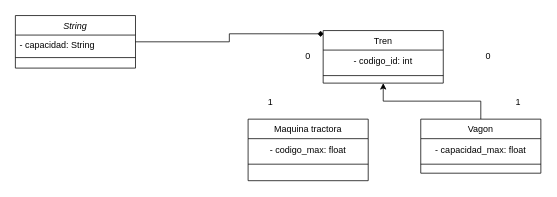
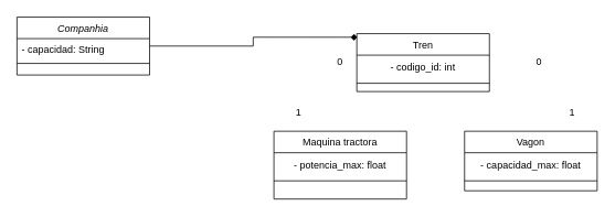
  <mxCell id="0" />
  <mxCell id="1" parent="0" />
  <mxCell id="2" style="edgeStyle=orthogonalEdgeStyle;rounded=0;orthogonalLoop=1;jettySize=auto;html=1;entryX=0.005;entryY=0.062;entryDx=0;entryDy=0;entryPerimeter=0;endArrow=diamond;" edge="1" parent="1" source="3" target="6"><mxGeometry relative="1" as="geometry" /></mxCell>
- <mxCell id="3" value="String" style="swimlane;fontStyle=2;align=center;verticalAlign=top;childLayout=stackLayout;horizontal=1;startSize=26;horizontalStack=0;resizeParent=1;resizeLast=0;collapsible=1;marginBottom=0;rounded=0;shadow=0;strokeWidth=1;" parent="1" vertex="1"><mxGeometry x="20" y="20" width="160" height="70" as="geometry"><mxRectangle x="230" y="140" width="160" height="26" as="alternateBounds" /></mxGeometry></mxCell>
+ <mxCell id="3" value="Companhia" style="swimlane;fontStyle=2;align=center;verticalAlign=top;childLayout=stackLayout;horizontal=1;startSize=26;horizontalStack=0;resizeParent=1;resizeLast=0;collapsible=1;marginBottom=0;rounded=0;shadow=0;strokeWidth=1;" parent="1" vertex="1"><mxGeometry x="20" y="20" width="160" height="70" as="geometry"><mxRectangle x="230" y="140" width="160" height="26" as="alternateBounds" /></mxGeometry></mxCell>
  <mxCell id="4" value="- capacidad: String" style="text;align=left;verticalAlign=top;spacingLeft=4;spacingRight=4;overflow=hidden;rotatable=0;points=[[0,0.5],[1,0.5]];portConstraint=eastwest;" parent="3" vertex="1"><mxGeometry y="26" width="160" height="26" as="geometry" /></mxCell>
  <mxCell id="5" value="" style="line;html=1;strokeWidth=1;align=left;verticalAlign=middle;spacingTop=-1;spacingLeft=3;spacingRight=3;rotatable=0;labelPosition=right;points=[];portConstraint=eastwest;" parent="3" vertex="1"><mxGeometry y="52" width="160" height="8" as="geometry" /></mxCell>
  <mxCell id="6" value="Tren" style="swimlane;fontStyle=0;align=center;verticalAlign=top;childLayout=stackLayout;horizontal=1;startSize=26;horizontalStack=0;resizeParent=1;resizeLast=0;collapsible=1;marginBottom=0;rounded=0;shadow=0;strokeWidth=1;" parent="1" vertex="1"><mxGeometry x="430" y="40" width="160" height="70" as="geometry"><mxRectangle x="450" y="40" width="160" height="26" as="alternateBounds" /></mxGeometry></mxCell>
  <mxCell id="7" value="- codigo_id: int" style="text;html=1;strokeColor=none;fillColor=none;align=center;verticalAlign=middle;whiteSpace=wrap;rounded=0;" vertex="1" parent="6"><mxGeometry y="26" width="160" height="30" as="geometry" /></mxCell>
  <mxCell id="8" value="" style="line;html=1;strokeWidth=1;align=left;verticalAlign=middle;spacingTop=-1;spacingLeft=3;spacingRight=3;rotatable=0;labelPosition=right;points=[];portConstraint=eastwest;" parent="6" vertex="1"><mxGeometry y="56" width="160" height="8" as="geometry" /></mxCell>
  <mxCell id="9" value="Maquina tractora" style="swimlane;fontStyle=0;align=center;verticalAlign=top;childLayout=stackLayout;horizontal=1;startSize=26;horizontalStack=0;resizeParent=1;resizeLast=0;collapsible=1;marginBottom=0;rounded=0;shadow=0;strokeWidth=1;" vertex="1" parent="1"><mxGeometry x="330" y="158" width="160" height="82" as="geometry"><mxRectangle x="350" y="158" width="160" height="26" as="alternateBounds" /></mxGeometry></mxCell>
- <mxCell id="10" value="- codigo_max: float" style="text;html=1;strokeColor=none;fillColor=none;align=center;verticalAlign=middle;whiteSpace=wrap;rounded=0;" vertex="1" parent="9"><mxGeometry y="26" width="160" height="30" as="geometry" /></mxCell>
+ <mxCell id="10" value="- potencia_max: float" style="text;html=1;strokeColor=none;fillColor=none;align=center;verticalAlign=middle;whiteSpace=wrap;rounded=0;" vertex="1" parent="9"><mxGeometry y="26" width="160" height="30" as="geometry" /></mxCell>
  <mxCell id="11" value="" style="line;html=1;strokeWidth=1;align=left;verticalAlign=middle;spacingTop=-1;spacingLeft=3;spacingRight=3;rotatable=0;labelPosition=right;points=[];portConstraint=eastwest;" vertex="1" parent="9"><mxGeometry y="56" width="160" height="8" as="geometry" /></mxCell>
- <mxCell id="12" style="edgeStyle=orthogonalEdgeStyle;rounded=0;orthogonalLoop=1;jettySize=auto;html=1;entryX=0.5;entryY=1;entryDx=0;entryDy=0;" edge="1" parent="1" source="13" target="6"><mxGeometry relative="1" as="geometry" /></mxCell>
  <mxCell id="13" value="Vagon" style="swimlane;fontStyle=0;align=center;verticalAlign=top;childLayout=stackLayout;horizontal=1;startSize=26;horizontalStack=0;resizeParent=1;resizeLast=0;collapsible=1;marginBottom=0;rounded=0;shadow=0;strokeWidth=1;" vertex="1" parent="1"><mxGeometry x="560" y="158" width="160" height="72" as="geometry"><mxRectangle x="580" y="158" width="160" height="26" as="alternateBounds" /></mxGeometry></mxCell>
  <mxCell id="14" value="- capacidad_max: float" style="text;html=1;strokeColor=none;fillColor=none;align=center;verticalAlign=middle;whiteSpace=wrap;rounded=0;" vertex="1" parent="13"><mxGeometry y="26" width="160" height="30" as="geometry" /></mxCell>
  <mxCell id="15" value="" style="line;html=1;strokeWidth=1;align=left;verticalAlign=middle;spacingTop=-1;spacingLeft=3;spacingRight=3;rotatable=0;labelPosition=right;points=[];portConstraint=eastwest;" vertex="1" parent="13"><mxGeometry y="56" width="160" height="8" as="geometry" /></mxCell>
  <mxCell id="16" value="1" style="text;html=1;strokeColor=none;fillColor=none;align=center;verticalAlign=middle;whiteSpace=wrap;rounded=0;" vertex="1" parent="1"><mxGeometry x="330" y="120" width="60" height="30" as="geometry" /></mxCell>
  <mxCell id="17" value="0" style="text;html=1;strokeColor=none;fillColor=none;align=center;verticalAlign=middle;whiteSpace=wrap;rounded=0;" vertex="1" parent="1"><mxGeometry x="380" y="60" width="60" height="30" as="geometry" /></mxCell>
  <mxCell id="18" value="1" style="text;html=1;strokeColor=none;fillColor=none;align=center;verticalAlign=middle;whiteSpace=wrap;rounded=0;" vertex="1" parent="1"><mxGeometry x="660" y="120" width="60" height="30" as="geometry" /></mxCell>
  <mxCell id="19" value="0" style="text;html=1;strokeColor=none;fillColor=none;align=center;verticalAlign=middle;whiteSpace=wrap;rounded=0;" vertex="1" parent="1"><mxGeometry x="620" y="60" width="60" height="30" as="geometry" /></mxCell>
